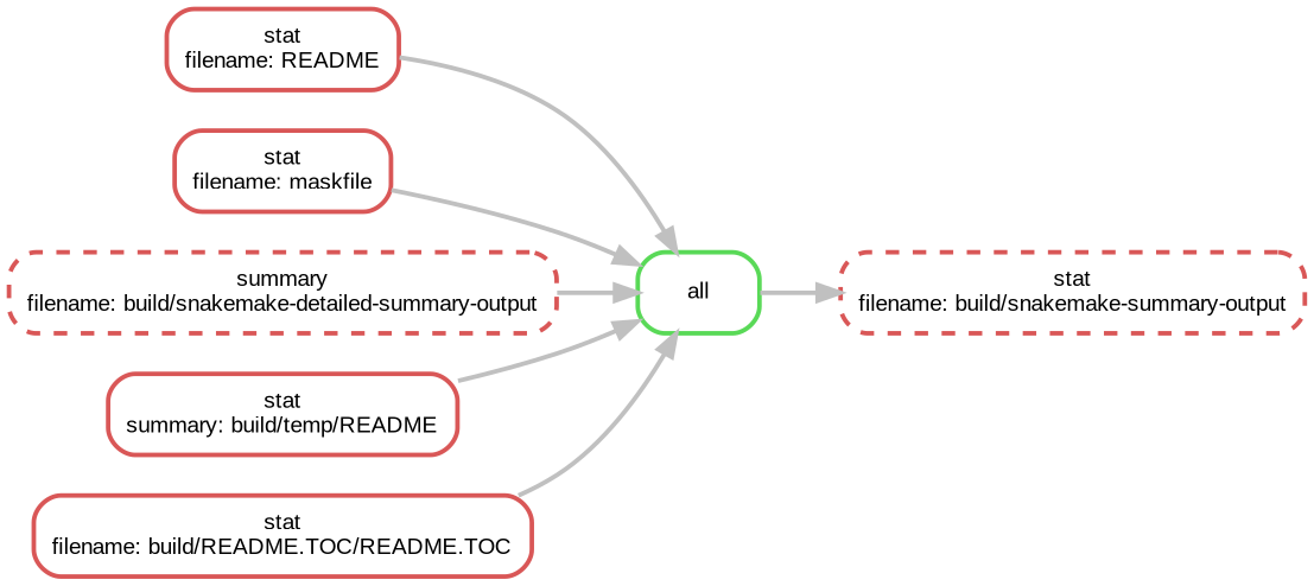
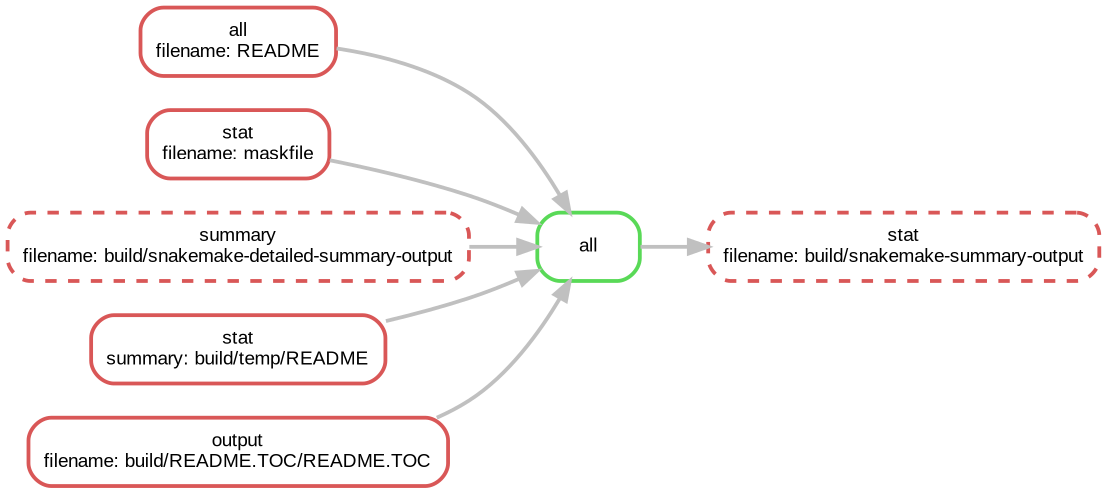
  digraph {
    bgcolor=white
    fontname="Liberation Sans"
    rankdir=LR
    node [color="0.00 0.6 0.85" fontname="Liberation Sans" fontsize=10 penwidth=2 shape=box style=rounded]
    edge [color=grey fontname="Liberation Sans" penwidth=2]
    n1 [color="0.33 0.6 0.85" label=all]
    n2 [label="stat\nfilename: build/snakemake-summary-output" style="rounded,dashed"]
-   n3 [label="stat\nfilename: README"]
+   n3 [label="all\nfilename: README"]
    n4 [label="stat\nfilename: maskfile"]
    n5 [label="summary\nfilename: build/snakemake-detailed-summary-output" style="rounded,dashed"]
    n6 [label="stat\nsummary: build/temp/README"]
-   n7 [label="stat\nfilename: build/README.TOC/README.TOC"]
+   n7 [label="output\nfilename: build/README.TOC/README.TOC"]
    n1 -> n2
    n3 -> n1
    n4 -> n1
    n5 -> n1
    n6 -> n1
    n7 -> n1
  }
